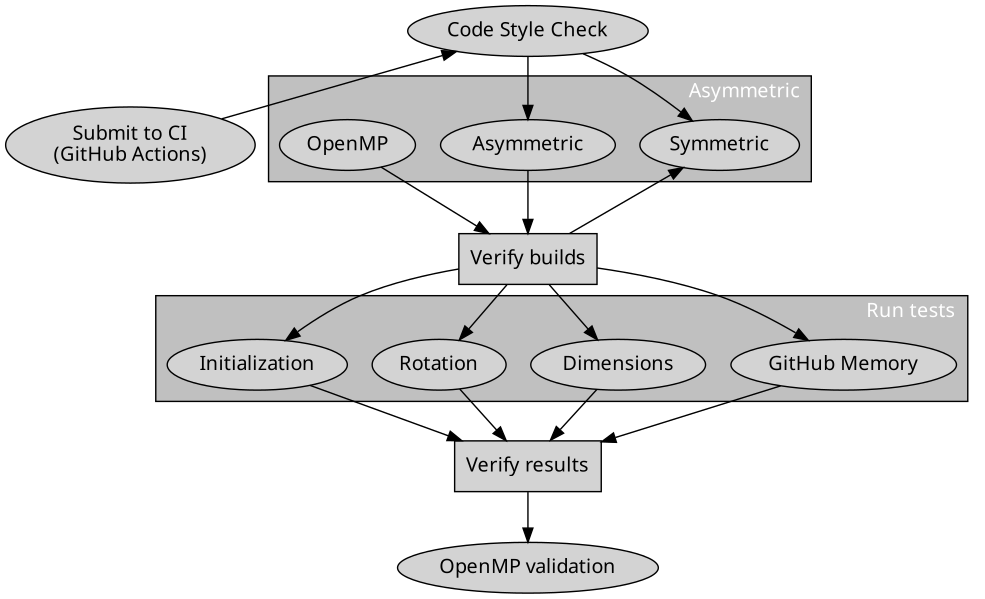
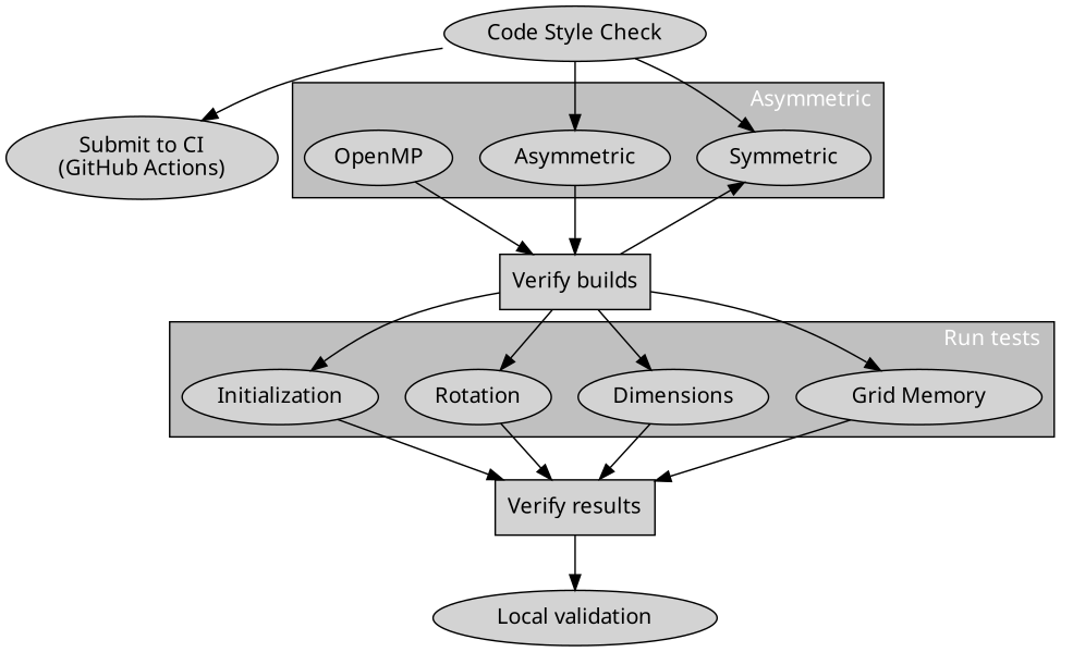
  digraph {
    concentrate=true
    fontcolor=white
    fontname="Noto Sans"
    labeljust=r
    node [fontname="Noto Sans" style=filled]
    edge [fontname="Noto Sans"]
    n1 [label=Symmetric]
    n2 [label=Asymmetric]
    n3 [label=OpenMP]
-   n4 [label="GitHub Memory"]
+   n4 [label="Grid Memory"]
    n5 [label=Dimensions]
    n6 [label=Rotation]
    n7 [label=Initialization]
    n8 [label="Verify builds" shape=rectangle]
    n9 [label="Verify results" shape=rectangle]
    n10 [label="Submit to CI\n(GitHub Actions)"]
    n11 [label="Code Style Check"]
-   n12 [label="OpenMP validation"]
+   n12 [label="Local validation"]
    subgraph cluster_1 {
      bgcolor=grey
      label=Asymmetric
      style=filled
      n1
      n2
      n3
    }
    subgraph cluster_2 {
      bgcolor=grey
      label="Run tests"
      style=filled
      n4
      n5
      n6
      n7
    }
    n2 -> n8
    n3 -> n8
    n4 -> n9
    n5 -> n9
    n6 -> n9
    n7 -> n9
    n8 -> n1
    n8 -> n4
    n8 -> n5
    n8 -> n6
    n8 -> n7
    n9 -> n12
-   n10 -> n11
+   n11 -> n10
    n11 -> n1
    n11 -> n2
  }
